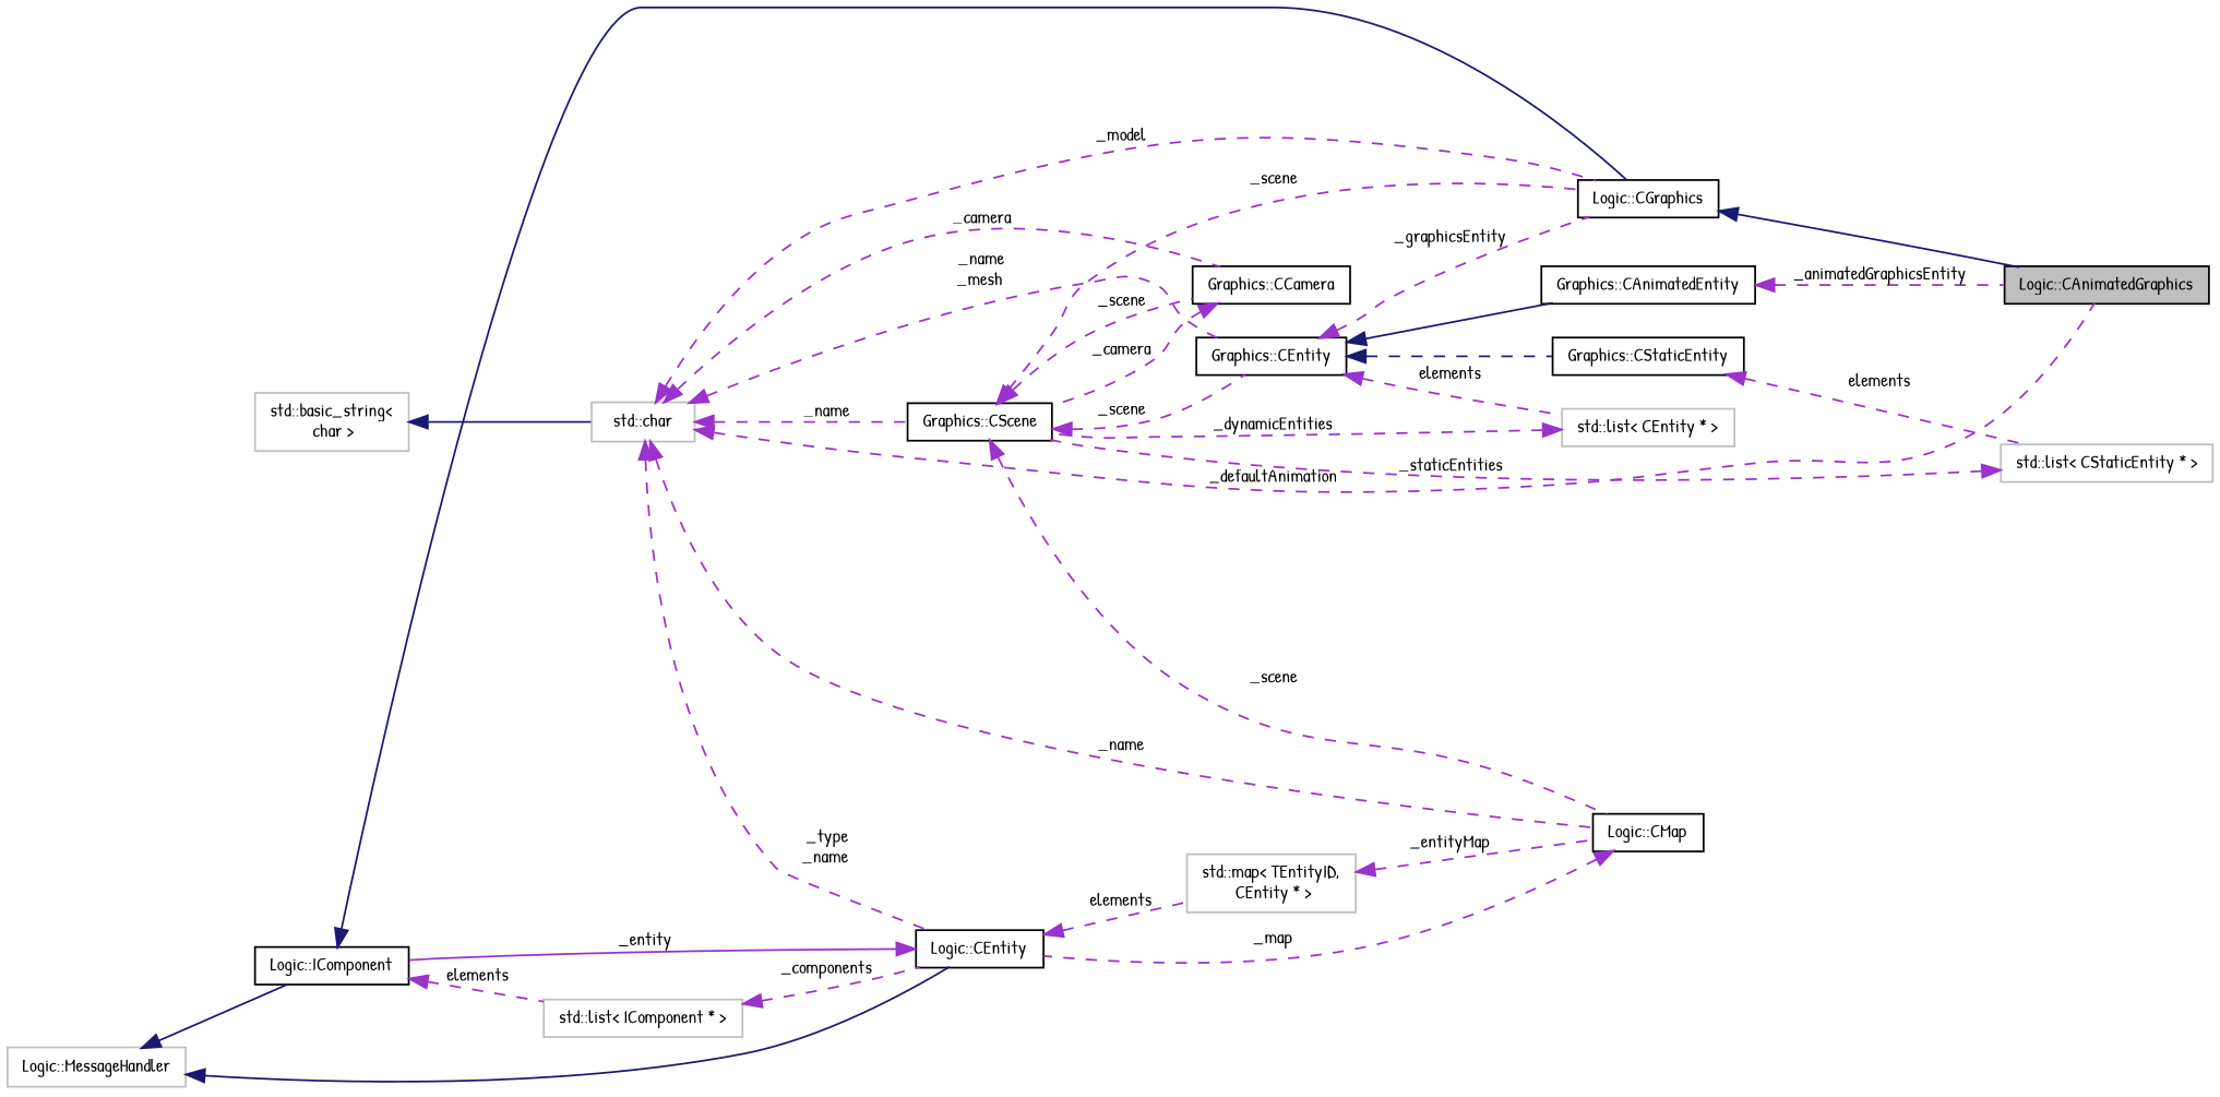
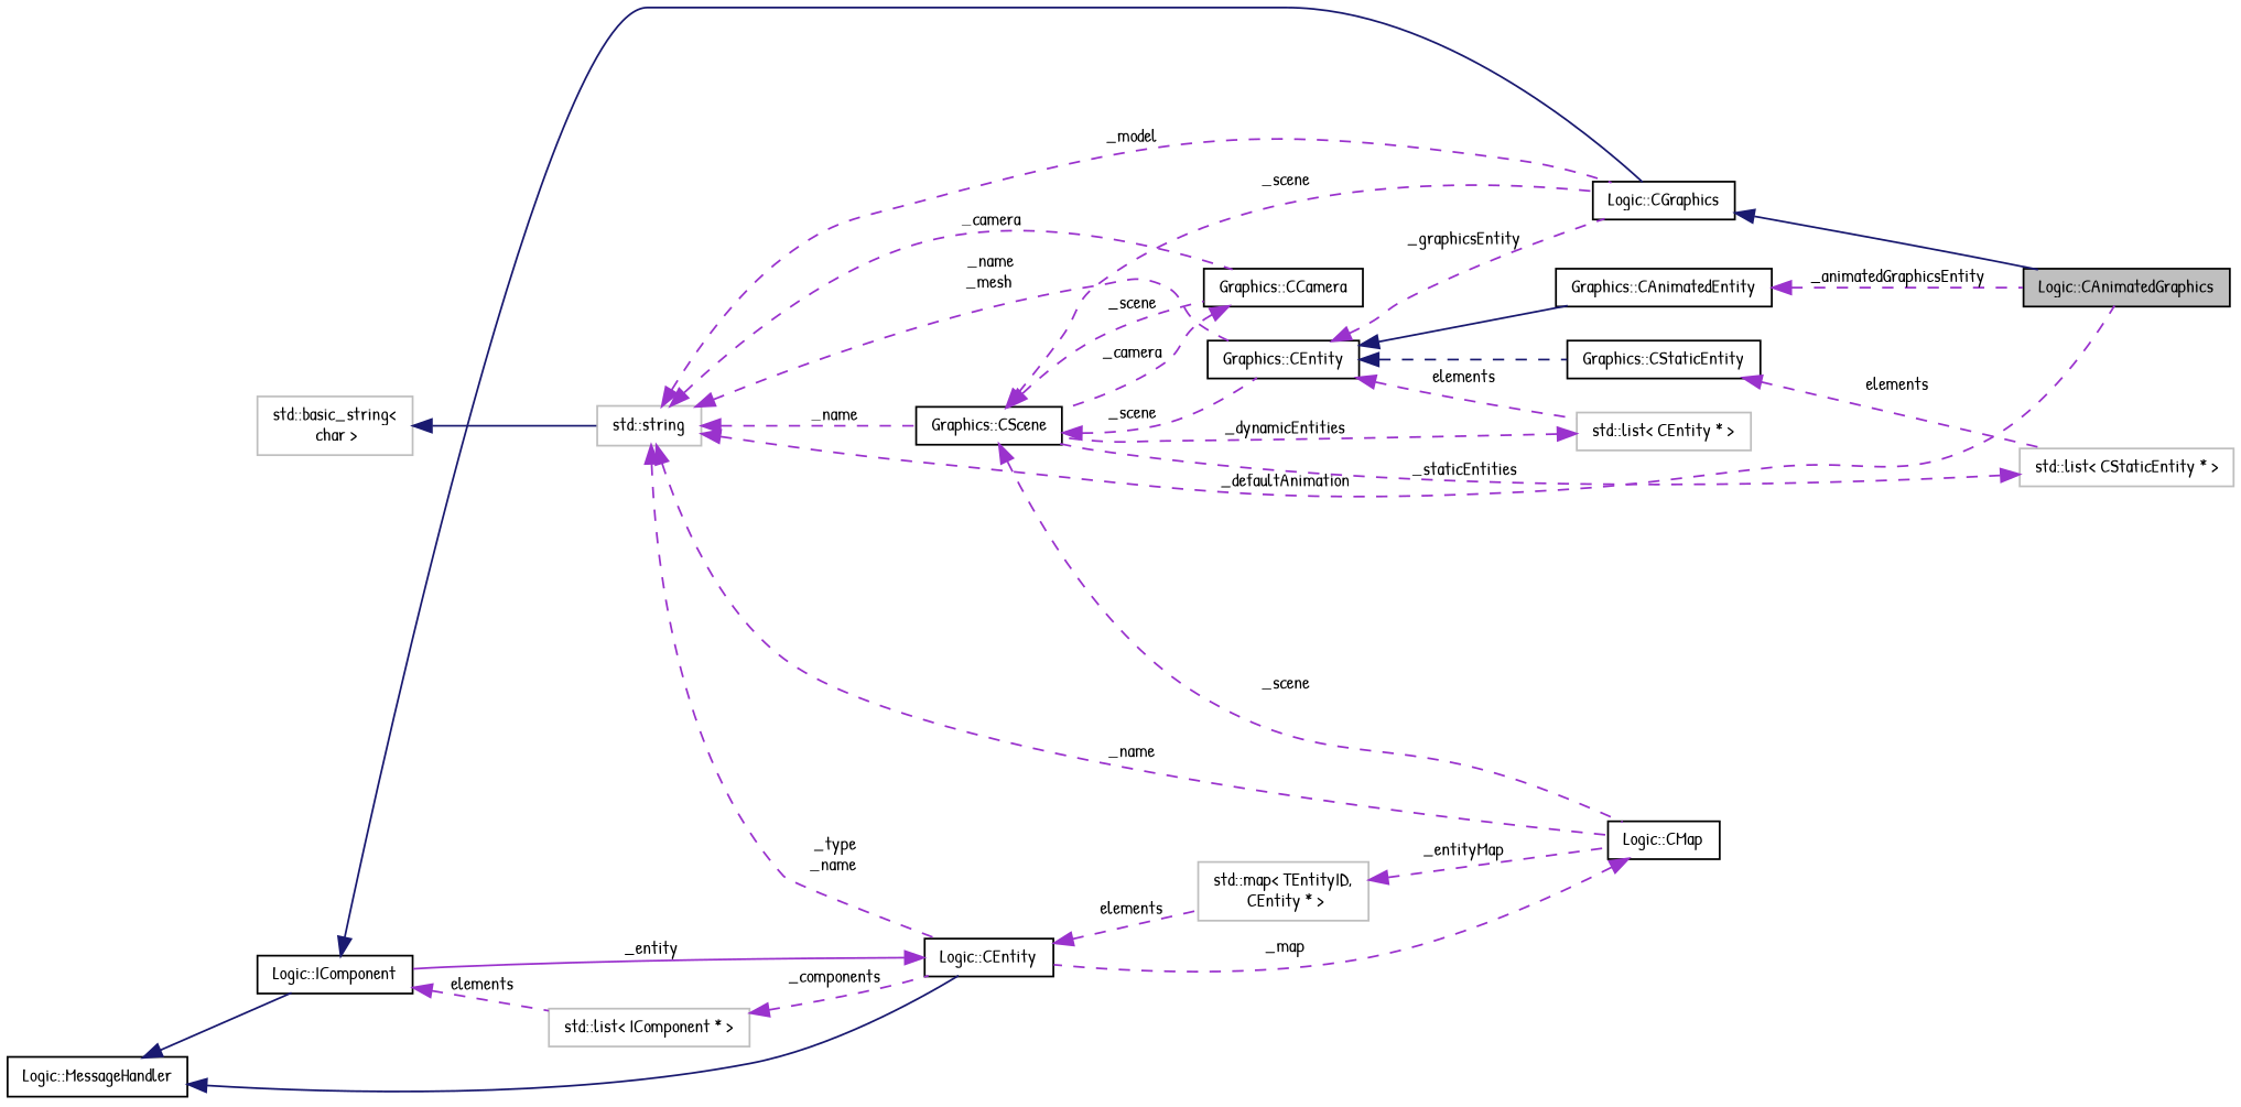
  digraph {
    fontname="Patrick Hand"
    rankdir=LR
    node [color=black fillcolor=white fontname="Patrick Hand" fontsize=10 shape=record style=filled]
    edge [color=darkorchid3 dir=back fontname="Patrick Hand" fontsize=10 labelfontname=FreeSans labelfontsize=10 style=dashed]
    n1 [fillcolor=grey75 fontcolor=black height=0.2 label="Logic::CAnimatedGraphics" width=0.4]
    n2 [height=0.2 label="Logic::CGraphics" width=0.4]
    n3 [height=0.2 label="Logic::IComponent" width=0.4]
    n4 [color=grey75 height=0.2 label="std::list\< IComponent * \>" width=0.4]
    n5 [height=0.2 label="Logic::CEntity" width=0.4]
-   n6 [color=grey75 height=0.2 label="Logic::MessageHandler" width=0.4]
+   n6 [height=0.2 label="Logic::MessageHandler" width=0.4]
    n7 [color=grey75 height=0.2 label="std::map\< TEntityID,\l CEntity * \>" width=0.4]
    n8 [height=0.2 label="Logic::CMap" width=0.4]
-   n9 [color=grey75 height=0.2 label="std::char" width=0.4]
+   n9 [color=grey75 height=0.2 label="std::string" width=0.4]
    n10 [height=0.2 label="Graphics::CScene" width=0.4]
    n11 [height=0.2 label="Graphics::CEntity" width=0.4]
    n12 [height=0.2 label="Graphics::CCamera" width=0.4]
    n13 [height=0.2 label="Graphics::CStaticEntity" width=0.4]
    n14 [color=grey75 height=0.2 label="std::list\< CEntity * \>" width=0.4]
    n15 [height=0.2 label="Graphics::CAnimatedEntity" width=0.4]
    n16 [color=grey75 height=0.2 label="std::basic_string\<\l char \>" width=0.4]
    n17 [color=grey75 height=0.2 label="std::list\< CStaticEntity * \>" width=0.4]
    n2 -> n1 [color=midnightblue style=solid]
    n3 -> n2 [color=midnightblue style=solid]
    n3 -> n4 [label=" elements"]
    n4 -> n5 [label=" _components"]
    n5 -> n3 [label=" _entity" style=solid]
    n5 -> n7 [label=" elements"]
    n6 -> n3 [color=midnightblue style=solid]
    n6 -> n5 [color=midnightblue style=solid]
    n7 -> n8 [label=" _entityMap"]
    n8 -> n5 [label=" _map"]
    n9 -> n1 [label=" _defaultAnimation"]
    n9 -> n2 [label=" _model"]
    n9 -> n5 [label=" _type\n_name"]
    n9 -> n8 [label=" _name"]
    n9 -> n10 [label=" _name"]
    n9 -> n11 [label=" _name\n_mesh"]
    n9 -> n12 [label=" _camera"]
    n10 -> n2 [label=" _scene"]
    n10 -> n8 [label=" _scene"]
    n10 -> n11 [label=" _scene"]
    n10 -> n12 [label=" _scene"]
    n11 -> n2 [label=" _graphicsEntity"]
    n11 -> n13 [color=midnightblue]
    n11 -> n14 [label=" elements"]
    n11 -> n15 [color=midnightblue style=solid]
    n12 -> n10 [label=" _camera"]
    n13 -> n17 [label=" elements"]
    n14 -> n10 [label=" _dynamicEntities"]
    n15 -> n1 [label=" _animatedGraphicsEntity"]
    n16 -> n9 [color=midnightblue style=solid]
    n17 -> n10 [label=" _staticEntities"]
  }
